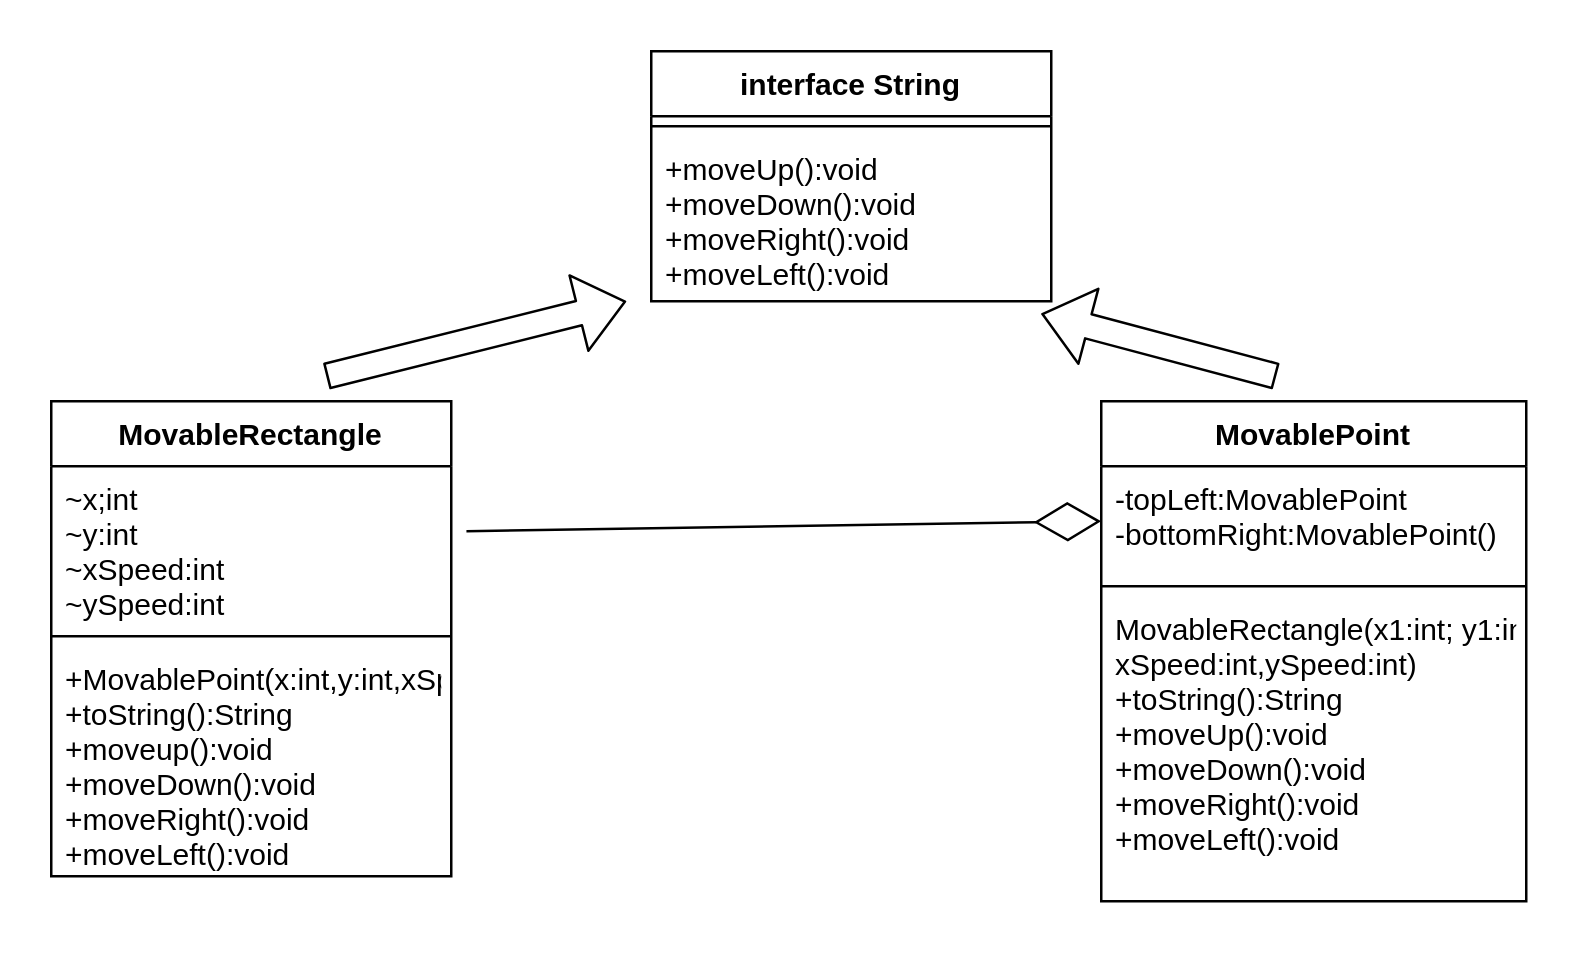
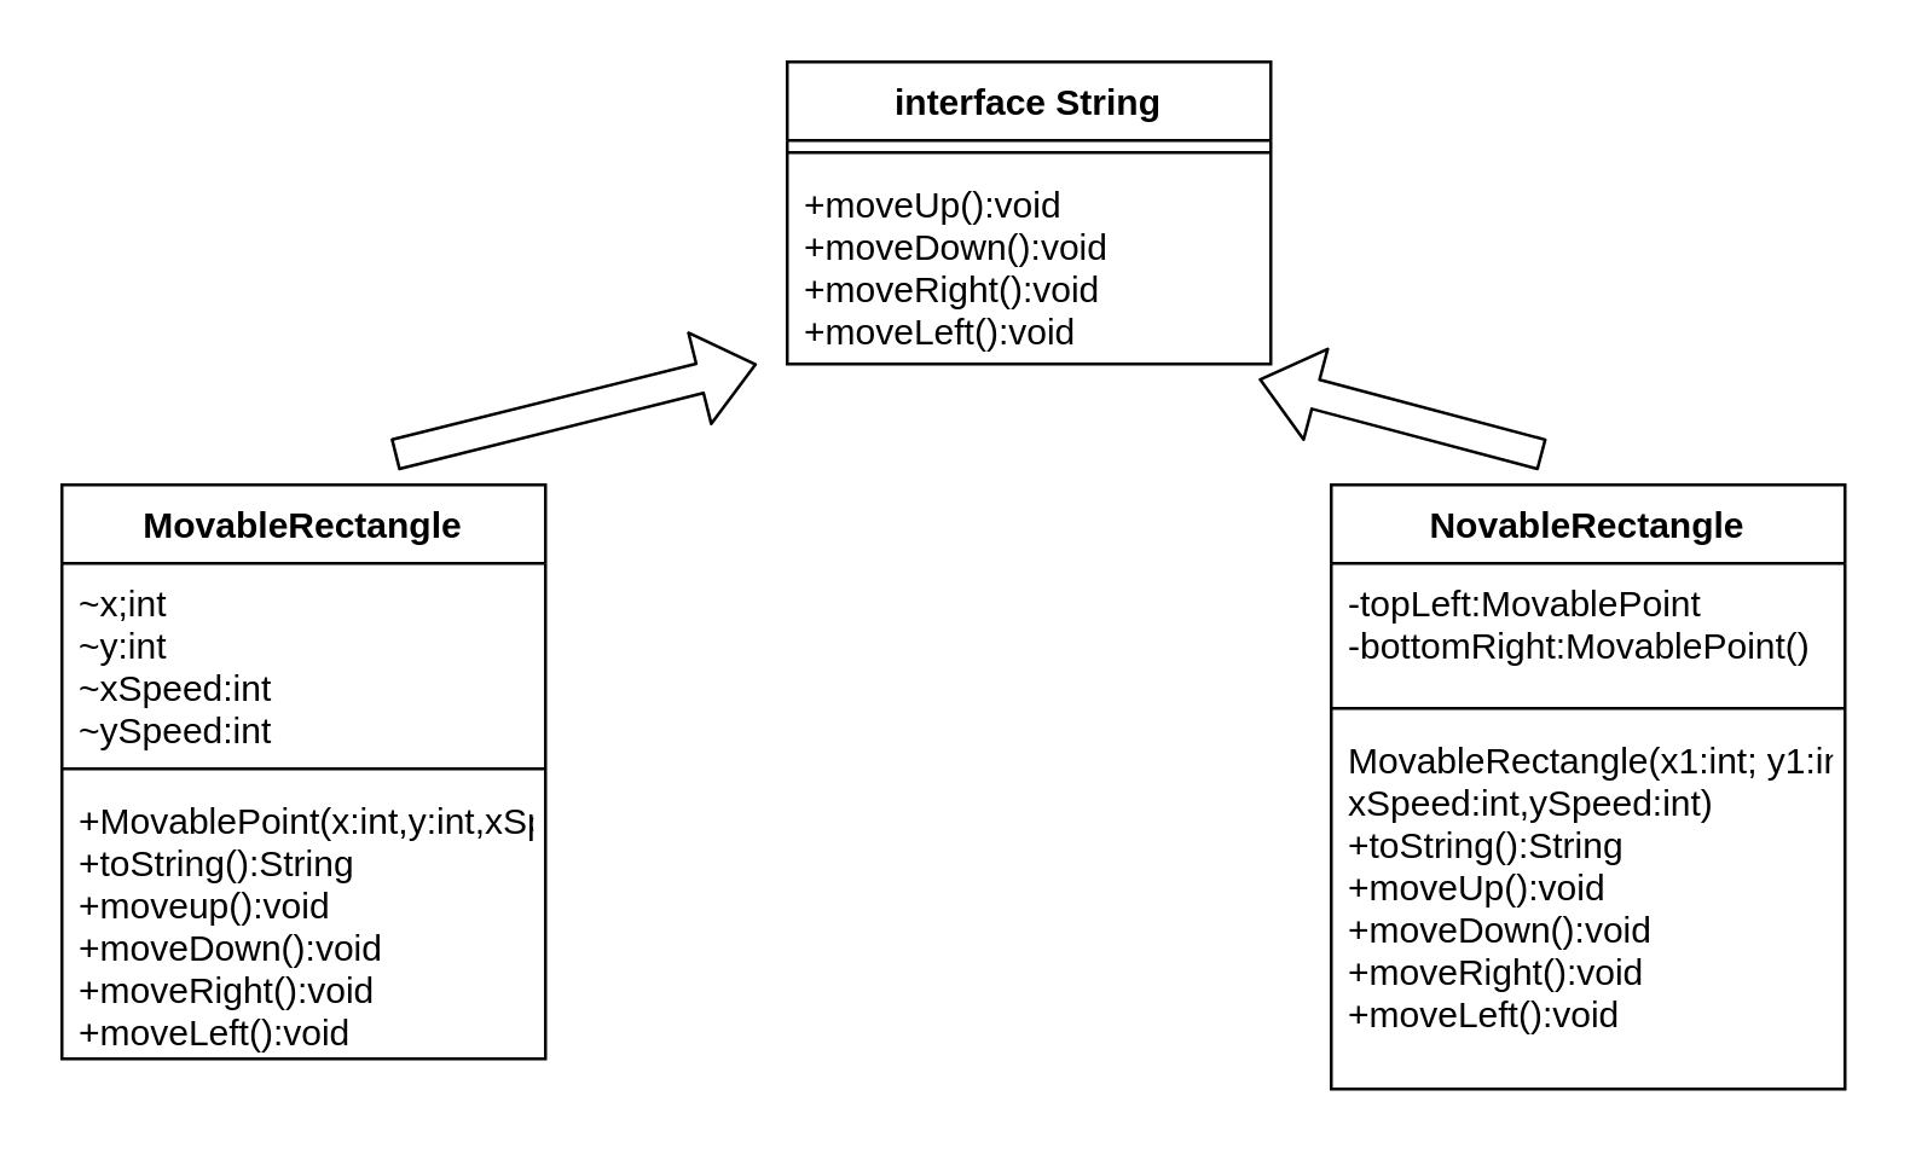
  <mxCell id="0" />
  <mxCell id="1" parent="0" />
  <mxCell id="2" value="interface String" style="swimlane;fontStyle=1;align=center;verticalAlign=top;childLayout=stackLayout;horizontal=1;startSize=26;horizontalStack=0;resizeParent=1;resizeParentMax=0;resizeLast=0;collapsible=1;marginBottom=0;" vertex="1" parent="1"><mxGeometry x="260" y="20" width="160" height="100" as="geometry" /></mxCell>
  <mxCell id="3" value="" style="line;strokeWidth=1;fillColor=none;align=left;verticalAlign=middle;spacingTop=-1;spacingLeft=3;spacingRight=3;rotatable=0;labelPosition=right;points=[];portConstraint=eastwest;" vertex="1" parent="2"><mxGeometry y="26" width="160" height="8" as="geometry" /></mxCell>
  <mxCell id="4" value="+moveUp():void&#10;+moveDown():void&#10;+moveRight():void&#10;+moveLeft():void" style="text;strokeColor=none;fillColor=none;align=left;verticalAlign=top;spacingLeft=4;spacingRight=4;overflow=hidden;rotatable=0;points=[[0,0.5],[1,0.5]];portConstraint=eastwest;" vertex="1" parent="2"><mxGeometry y="34" width="160" height="66" as="geometry" /></mxCell>
  <mxCell id="5" value="MovableRectangle" style="swimlane;fontStyle=1;align=center;verticalAlign=top;childLayout=stackLayout;horizontal=1;startSize=26;horizontalStack=0;resizeParent=1;resizeParentMax=0;resizeLast=0;collapsible=1;marginBottom=0;" vertex="1" parent="1"><mxGeometry x="20" y="160" width="160" height="190" as="geometry" /></mxCell>
  <mxCell id="6" value="~x;int&#10;~y:int&#10;~xSpeed:int&#10;~ySpeed:int&#10;" style="text;strokeColor=none;fillColor=none;align=left;verticalAlign=top;spacingLeft=4;spacingRight=4;overflow=hidden;rotatable=0;points=[[0,0.5],[1,0.5]];portConstraint=eastwest;" vertex="1" parent="5"><mxGeometry y="26" width="160" height="64" as="geometry" /></mxCell>
  <mxCell id="7" value="" style="line;strokeWidth=1;fillColor=none;align=left;verticalAlign=middle;spacingTop=-1;spacingLeft=3;spacingRight=3;rotatable=0;labelPosition=right;points=[];portConstraint=eastwest;" vertex="1" parent="5"><mxGeometry y="90" width="160" height="8" as="geometry" /></mxCell>
  <mxCell id="8" value="+MovablePoint(x:int,y:int,xSpeed:int,ySpeed:int)&#10;+toString():String&#10;+moveup():void&#10;+moveDown():void&#10;+moveRight():void&#10;+moveLeft():void" style="text;strokeColor=none;fillColor=none;align=left;verticalAlign=top;spacingLeft=4;spacingRight=4;overflow=hidden;rotatable=0;points=[[0,0.5],[1,0.5]];portConstraint=eastwest;" vertex="1" parent="5"><mxGeometry y="98" width="160" height="92" as="geometry" /></mxCell>
  <mxCell id="9" value="" style="text;strokeColor=none;fillColor=none;align=left;verticalAlign=middle;spacingTop=-1;spacingLeft=4;spacingRight=4;rotatable=0;labelPosition=right;points=[];portConstraint=eastwest;" vertex="1" parent="1"><mxGeometry x="330" y="200" width="20" height="14" as="geometry" /></mxCell>
- <mxCell id="10" value="MovablePoint" style="swimlane;fontStyle=1;align=center;verticalAlign=top;childLayout=stackLayout;horizontal=1;startSize=26;horizontalStack=0;resizeParent=1;resizeParentMax=0;resizeLast=0;collapsible=1;marginBottom=0;" vertex="1" parent="1"><mxGeometry x="440" y="160" width="170" height="200" as="geometry" /></mxCell>
+ <mxCell id="10" value="NovableRectangle" style="swimlane;fontStyle=1;align=center;verticalAlign=top;childLayout=stackLayout;horizontal=1;startSize=26;horizontalStack=0;resizeParent=1;resizeParentMax=0;resizeLast=0;collapsible=1;marginBottom=0;" vertex="1" parent="1"><mxGeometry x="440" y="160" width="170" height="200" as="geometry" /></mxCell>
  <mxCell id="11" value="-topLeft:MovablePoint&#10;-bottomRight:MovablePoint()" style="text;strokeColor=none;fillColor=none;align=left;verticalAlign=top;spacingLeft=4;spacingRight=4;overflow=hidden;rotatable=0;points=[[0,0.5],[1,0.5]];portConstraint=eastwest;" vertex="1" parent="10"><mxGeometry y="26" width="170" height="44" as="geometry" /></mxCell>
  <mxCell id="12" value="" style="line;strokeWidth=1;fillColor=none;align=left;verticalAlign=middle;spacingTop=-1;spacingLeft=3;spacingRight=3;rotatable=0;labelPosition=right;points=[];portConstraint=eastwest;" vertex="1" parent="10"><mxGeometry y="70" width="170" height="8" as="geometry" /></mxCell>
  <mxCell id="13" value="MovableRectangle(x1:int; y1:int, x2:int,y2:int&#10;xSpeed:int,ySpeed:int)&#10;+toString():String&#10;+moveUp():void&#10;+moveDown():void&#10;+moveRight():void&#10;+moveLeft():void" style="text;strokeColor=none;fillColor=none;align=left;verticalAlign=top;spacingLeft=4;spacingRight=4;overflow=hidden;rotatable=0;points=[[0,0.5],[1,0.5]];portConstraint=eastwest;" vertex="1" parent="10"><mxGeometry y="78" width="170" height="122" as="geometry" /></mxCell>
  <mxCell id="14" value="" style="shape=flexArrow;endArrow=classic;html=1;" edge="1" parent="1"><mxGeometry width="50" height="50" relative="1" as="geometry"><mxPoint x="130" y="150" as="sourcePoint" /><mxPoint x="250" y="120" as="targetPoint" /></mxGeometry></mxCell>
  <mxCell id="15" value="" style="shape=flexArrow;endArrow=classic;html=1;entryX=0.975;entryY=1.076;entryDx=0;entryDy=0;entryPerimeter=0;" edge="1" parent="1" target="4"><mxGeometry width="50" height="50" relative="1" as="geometry"><mxPoint x="510" y="150" as="sourcePoint" /><mxPoint x="530" y="100" as="targetPoint" /></mxGeometry></mxCell>
- <mxCell id="16" value="" style="endArrow=diamondThin;endFill=0;endSize=24;html=1;exitX=1.038;exitY=0.406;exitDx=0;exitDy=0;exitPerimeter=0;entryX=0;entryY=0.5;entryDx=0;entryDy=0;" edge="1" parent="1" source="6" target="11"><mxGeometry width="160" relative="1" as="geometry"><mxPoint x="260" y="210" as="sourcePoint" /><mxPoint x="420" y="210" as="targetPoint" /></mxGeometry></mxCell>
